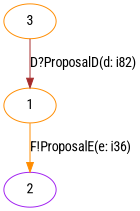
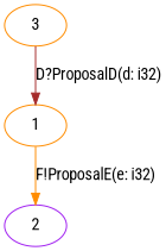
  digraph {
    fontname="Roboto Condensed"
    node [color=darkorange fontname="Roboto Condensed"]
    edge [fontname="Roboto Condensed"]
    n1 [label=3]
    1
    2 [color=purple]
-   n1 -> 1 [color=brown label="D?ProposalD(d: i82)"]
-   1 -> 2 [color=darkorange label="F!ProposalE(e: i36)"]
+   n1 -> 1 [color=brown label="D?ProposalD(d: i32)"]
+   1 -> 2 [color=darkorange label="F!ProposalE(e: i32)"]
  }
